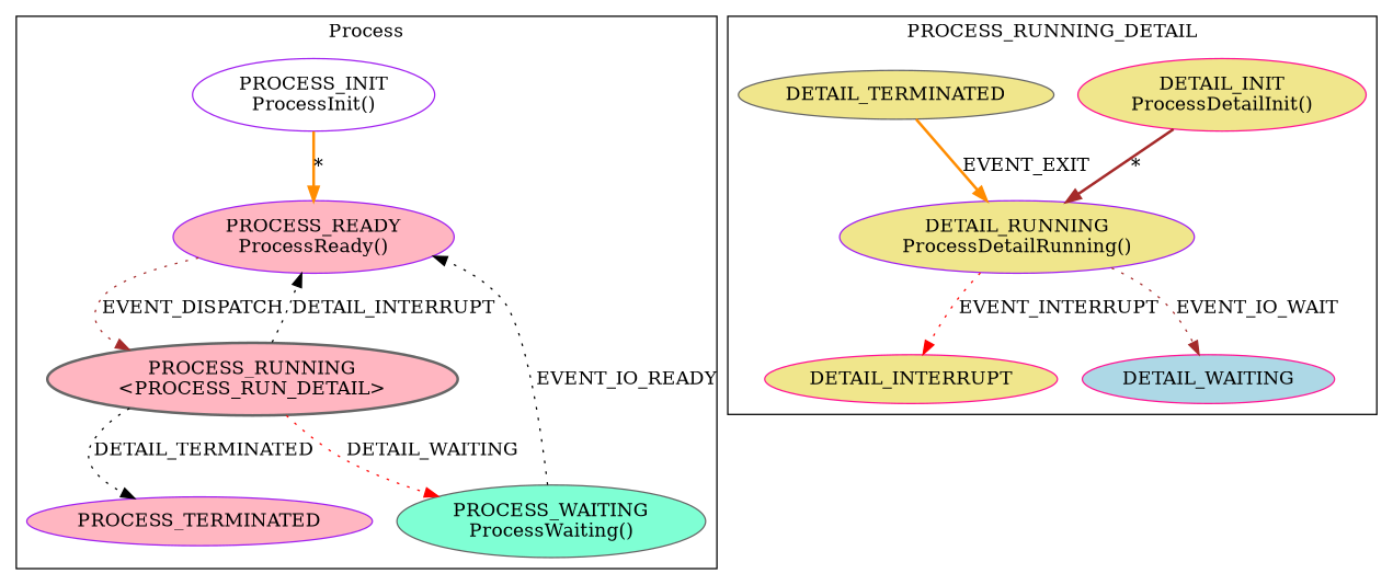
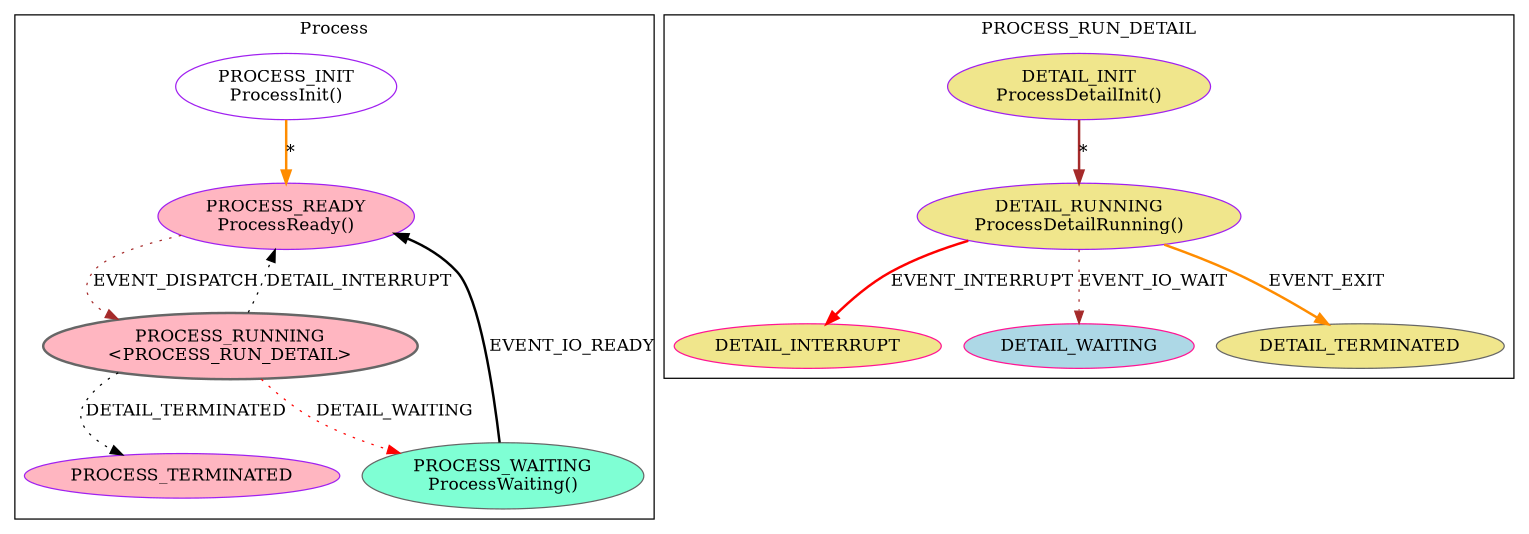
  digraph {
    node [color=purple fillcolor=khaki style=filled]
    edge [color=brown style=dotted]
    n1 [fillcolor=white label="PROCESS_INIT\nProcessInit()\n"]
    n2 [fillcolor=lightpink label="PROCESS_READY\nProcessReady()\n"]
    n3 [color=gray40 fillcolor=lightpink label="PROCESS_RUNNING\n<PROCESS_RUN_DETAIL>\n" style="bold,filled"]
    n4 [color=gray40 fillcolor=aquamarine label="PROCESS_WAITING\nProcessWaiting()\n"]
    PROCESS_TERMINATED [fillcolor=lightpink]
-   n6 [color=deeppink label="DETAIL_INIT\nProcessDetailInit()\n"]
+   n6 [label="DETAIL_INIT\nProcessDetailInit()\n"]
    n7 [label="DETAIL_RUNNING\nProcessDetailRunning()\n"]
    n8 [color=deeppink label="DETAIL_INTERRUPT\n"]
    n9 [color=deeppink fillcolor=lightblue label="DETAIL_WAITING\n"]
    n10 [color=gray40 label="DETAIL_TERMINATED\n"]
    subgraph cluster_1 {
      label=Process
      n1
      n2
      n3
      n4
      PROCESS_TERMINATED
    }
    subgraph cluster_2 {
-     label=PROCESS_RUNNING_DETAIL
+     label=PROCESS_RUN_DETAIL
      n6
      n7
      n8
      n9
      n10
    }
    n1 -> n2 [color=darkorange label="*" style=bold]
    n2 -> n3 [label=EVENT_DISPATCH]
    n3 -> n2 [color=black label=DETAIL_INTERRUPT]
    n3 -> n4 [color=red label=DETAIL_WAITING]
    n3 -> PROCESS_TERMINATED [color=black label=DETAIL_TERMINATED]
-   n4 -> n2 [color=black label=EVENT_IO_READY]
+   n4 -> n2 [color=black label=EVENT_IO_READY style=bold]
    n6 -> n7 [label="*" style=bold]
-   n7 -> n8 [color=red label=EVENT_INTERRUPT]
+   n7 -> n8 [color=red label=EVENT_INTERRUPT style=bold]
    n7 -> n9 [label=EVENT_IO_WAIT]
-   n10 -> n7 [color=darkorange label=EVENT_EXIT style=bold]
+   n7 -> n10 [color=darkorange label=EVENT_EXIT style=bold]
  }
